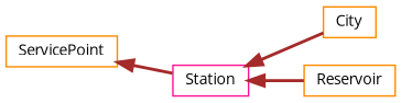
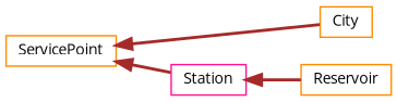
  digraph {
    fontname="Open Sans"
    rankdir=LR
    node [color=darkorange fillcolor=white fontname="Open Sans" fontsize=10 shape=record style=filled]
    edge [color=brown dir=back fontname="Open Sans" fontsize=10 labelfontname=Helvetica labelfontsize=10 style=bold]
    n1 [height=0.2 label=ServicePoint width=0.4]
    n2 [height=0.2 label=City width=0.4]
    n3 [color=deeppink height=0.2 label=Station width=0.4]
    n4 [height=0.2 label=Reservoir width=0.4]
-   n3 -> n2
+   n1 -> n2
    n1 -> n3
    n3 -> n4
  }
